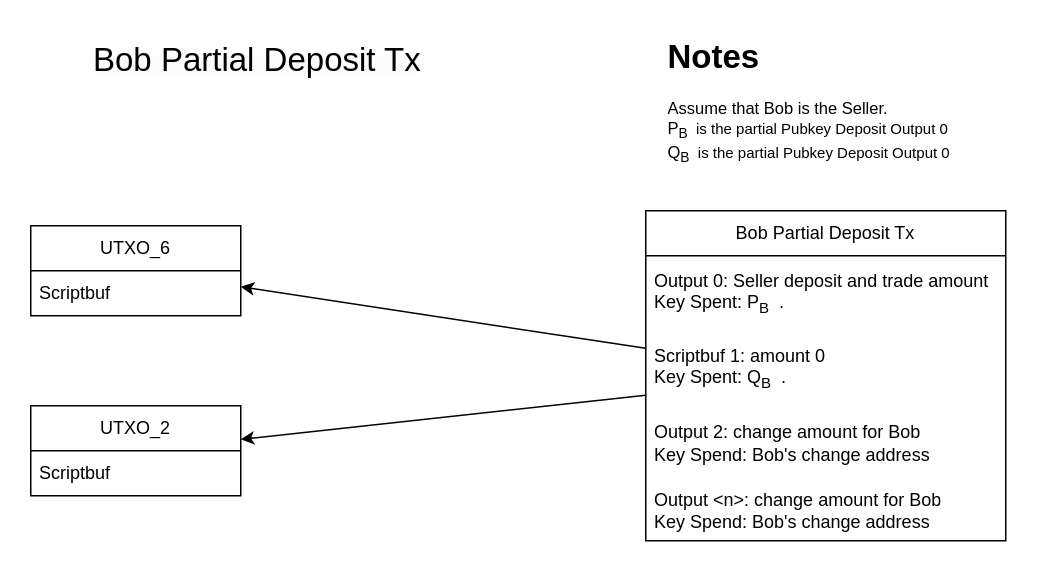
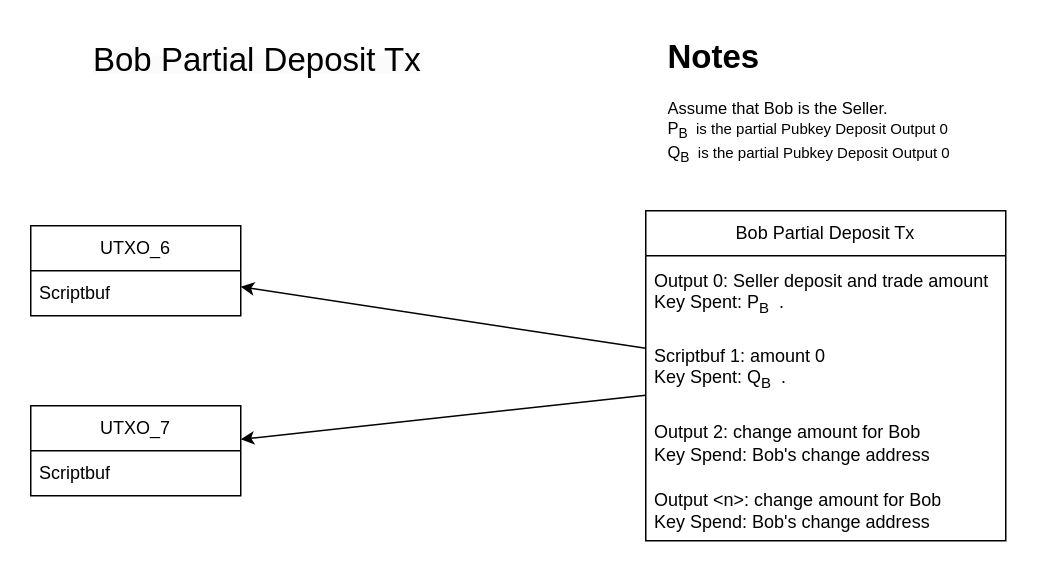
  <mxCell id="0" />
  <mxCell id="1" parent="0" />
  <mxCell id="2" style="rounded=0;orthogonalLoop=1;jettySize=auto;html=1;" edge="1" parent="1" source="4" target="9"><mxGeometry relative="1" as="geometry" /></mxCell>
  <mxCell id="3" style="rounded=0;orthogonalLoop=1;jettySize=auto;html=1;" edge="1" parent="1" source="4" target="11"><mxGeometry relative="1" as="geometry" /></mxCell>
  <mxCell id="4" value="Bob Partial Deposit Tx" style="swimlane;fontStyle=0;childLayout=stackLayout;horizontal=1;startSize=30;horizontalStack=0;resizeParent=1;resizeParentMax=0;resizeLast=0;collapsible=1;marginBottom=0;whiteSpace=wrap;html=1;" vertex="1" parent="1"><mxGeometry x="430" y="140" width="240" height="220" as="geometry" /></mxCell>
  <mxCell id="5" value="Output 0: Seller deposit and trade amount&lt;br&gt;Key Spent: P&lt;sub&gt;B&lt;/sub&gt;&amp;nbsp; ." style="text;strokeColor=none;fillColor=none;align=left;verticalAlign=middle;spacingLeft=4;spacingRight=4;overflow=hidden;points=[[0,0.5],[1,0.5]];portConstraint=eastwest;rotatable=0;whiteSpace=wrap;html=1;" vertex="1" parent="4"><mxGeometry y="30" width="240" height="50" as="geometry" /></mxCell>
  <mxCell id="6" value="Scriptbuf 1: amount 0&lt;br style=&quot;border-color: var(--border-color);&quot;&gt;Key Spent: Q&lt;sub style=&quot;border-color: var(--border-color);&quot;&gt;B&lt;/sub&gt;&amp;nbsp; ." style="text;strokeColor=none;fillColor=none;align=left;verticalAlign=middle;spacingLeft=4;spacingRight=4;overflow=hidden;points=[[0,0.5],[1,0.5]];portConstraint=eastwest;rotatable=0;whiteSpace=wrap;html=1;" vertex="1" parent="4"><mxGeometry y="80" width="240" height="50" as="geometry" /></mxCell>
  <mxCell id="7" value="Output 2: change amount for Bob&lt;br&gt;Key Spend: Bob's change address&lt;br style=&quot;border-color: var(--border-color);&quot;&gt;" style="text;strokeColor=none;fillColor=none;align=left;verticalAlign=middle;spacingLeft=4;spacingRight=4;overflow=hidden;points=[[0,0.5],[1,0.5]];portConstraint=eastwest;rotatable=0;whiteSpace=wrap;html=1;" vertex="1" parent="4"><mxGeometry y="130" width="240" height="50" as="geometry" /></mxCell>
  <mxCell id="8" value="Output &amp;lt;n&amp;gt;: change amount for Bob&lt;br&gt;Key Spend: Bob's change address" style="text;strokeColor=none;fillColor=none;align=left;verticalAlign=middle;spacingLeft=4;spacingRight=4;overflow=hidden;points=[[0,0.5],[1,0.5]];portConstraint=eastwest;rotatable=0;whiteSpace=wrap;html=1;" vertex="1" parent="4"><mxGeometry y="180" width="240" height="40" as="geometry" /></mxCell>
  <mxCell id="9" value="UTXO_6" style="swimlane;fontStyle=0;childLayout=stackLayout;horizontal=1;startSize=30;horizontalStack=0;resizeParent=1;resizeParentMax=0;resizeLast=0;collapsible=1;marginBottom=0;whiteSpace=wrap;html=1;" vertex="1" parent="1"><mxGeometry x="20" y="150" width="140" height="60" as="geometry" /></mxCell>
  <mxCell id="10" value="Scriptbuf&amp;nbsp;" style="text;strokeColor=none;fillColor=none;align=left;verticalAlign=middle;spacingLeft=4;spacingRight=4;overflow=hidden;points=[[0,0.5],[1,0.5]];portConstraint=eastwest;rotatable=0;whiteSpace=wrap;html=1;" vertex="1" parent="9"><mxGeometry y="30" width="140" height="30" as="geometry" /></mxCell>
- <mxCell id="11" value="UTXO_2" style="swimlane;fontStyle=0;childLayout=stackLayout;horizontal=1;startSize=30;horizontalStack=0;resizeParent=1;resizeParentMax=0;resizeLast=0;collapsible=1;marginBottom=0;whiteSpace=wrap;html=1;" vertex="1" parent="1"><mxGeometry x="20" y="270" width="140" height="60" as="geometry" /></mxCell>
+ <mxCell id="11" value="UTXO_7" style="swimlane;fontStyle=0;childLayout=stackLayout;horizontal=1;startSize=30;horizontalStack=0;resizeParent=1;resizeParentMax=0;resizeLast=0;collapsible=1;marginBottom=0;whiteSpace=wrap;html=1;" vertex="1" parent="1"><mxGeometry x="20" y="270" width="140" height="60" as="geometry" /></mxCell>
  <mxCell id="12" value="Scriptbuf&amp;nbsp;" style="text;strokeColor=none;fillColor=none;align=left;verticalAlign=middle;spacingLeft=4;spacingRight=4;overflow=hidden;points=[[0,0.5],[1,0.5]];portConstraint=eastwest;rotatable=0;whiteSpace=wrap;html=1;" vertex="1" parent="11"><mxGeometry y="30" width="140" height="30" as="geometry" /></mxCell>
  <mxCell id="13" value="&lt;h1&gt;Notes&amp;nbsp;&lt;/h1&gt;&lt;div&gt;Assume that Bob is the Seller.&lt;/div&gt;&lt;div&gt;&lt;div style=&quot;border-color: var(--border-color);&quot;&gt;P&lt;sub&gt;B&lt;/sub&gt;&lt;font style=&quot;border-color: var(--border-color);&quot; size=&quot;1&quot;&gt;&amp;nbsp; is the partial Pubkey Deposit Output 0&lt;/font&gt;&lt;/div&gt;&lt;div style=&quot;border-color: var(--border-color);&quot;&gt;&lt;div style=&quot;border-color: var(--border-color);&quot;&gt;&lt;font style=&quot;border-color: var(--border-color);&quot;&gt;Q&lt;sub&gt;B&lt;/sub&gt;&lt;/font&gt;&lt;font style=&quot;border-color: var(--border-color);&quot; size=&quot;1&quot;&gt;&amp;nbsp; is the partial Pubkey Deposit Output 0&lt;/font&gt;&lt;/div&gt;&lt;div style=&quot;border-color: var(--border-color);&quot;&gt;&lt;br style=&quot;border-color: var(--border-color);&quot;&gt;&lt;/div&gt;&lt;/div&gt;&lt;/div&gt;" style="text;html=1;strokeColor=none;fillColor=none;spacing=5;spacingTop=-20;whiteSpace=wrap;overflow=hidden;rounded=0;fontSize=11;fontFamily=Helvetica;fontColor=default;" vertex="1" parent="1"><mxGeometry x="440" y="20" width="220" height="120" as="geometry" /></mxCell>
  <mxCell id="14" value="&lt;span style=&quot;color: rgb(0, 0, 0); font-family: Helvetica; font-style: normal; font-variant-ligatures: normal; font-variant-caps: normal; font-weight: 400; letter-spacing: normal; orphans: 2; text-align: center; text-indent: 0px; text-transform: none; widows: 2; word-spacing: 0px; -webkit-text-stroke-width: 0px; background-color: rgb(251, 251, 251); text-decoration-thickness: initial; text-decoration-style: initial; text-decoration-color: initial; float: none; display: inline !important;&quot;&gt;&lt;font style=&quot;font-size: 22px;&quot;&gt;Bob Partial Deposit Tx&lt;/font&gt;&lt;/span&gt;" style="text;whiteSpace=wrap;html=1;fontSize=11;fontFamily=Helvetica;fontColor=default;" vertex="1" parent="1"><mxGeometry x="60" y="20" width="250" height="40" as="geometry" /></mxCell>
